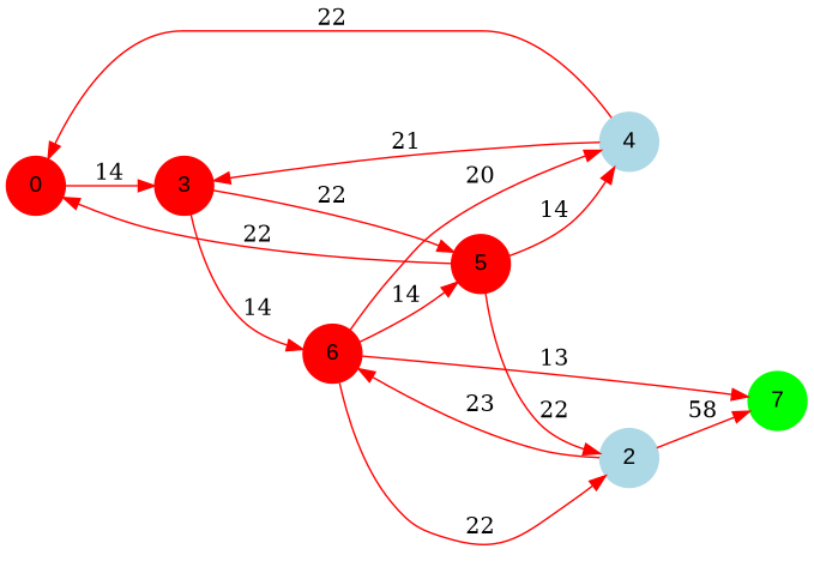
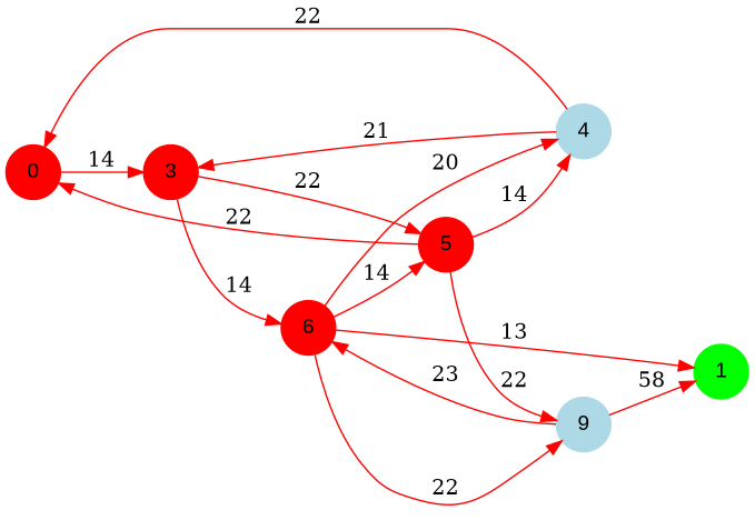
  digraph {
    rankdir=LR
    node [color=red fontname=Arial shape=circle style=filled]
    edge [color=red]
    0
    3
    6
    5
-   1 [color=green label=7]
-   2 [color=lightblue]
+   1 [color=green]
+   2 [color=lightblue label=9]
    4 [color=lightblue]
    0 -> 3 [label=14]
    3 -> 6 [label=14]
    3 -> 5 [label=22]
    6 -> 5 [label=14]
    6 -> 1 [label=13]
    6 -> 2 [label=22]
    6 -> 4 [label=20]
    5 -> 0 [label=22]
    5 -> 2 [label=22]
    5 -> 4 [label=14]
    2 -> 6 [label=23]
    2 -> 1 [label=58]
    4 -> 0 [label=22]
    4 -> 3 [label=21]
  }
